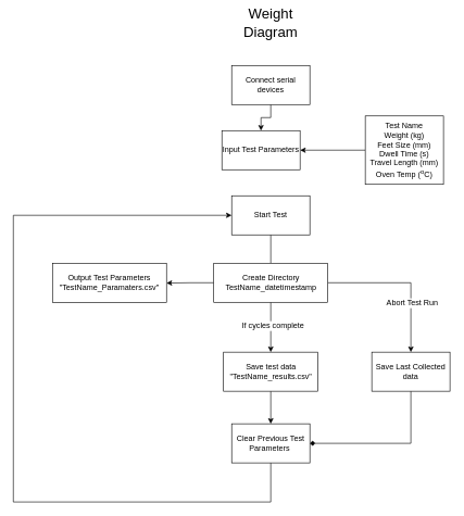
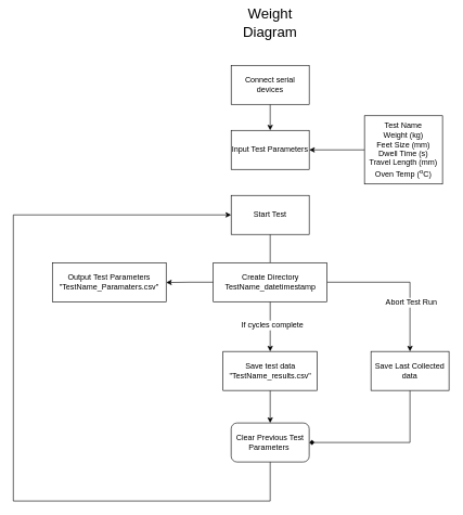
  <mxCell id="0" />
  <mxCell id="1" parent="0" />
  <mxCell id="2" value="" style="edgeStyle=orthogonalEdgeStyle;rounded=0;orthogonalLoop=1;jettySize=auto;html=1;" edge="1" parent="1" source="3" target="4"><mxGeometry relative="1" as="geometry" /></mxCell>
  <mxCell id="3" value="Connect serial devices" style="rounded=0;whiteSpace=wrap;html=1;" vertex="1" parent="1"><mxGeometry x="355" y="100" width="120" height="60" as="geometry" /></mxCell>
- <mxCell id="4" value="Input Test Parameters" style="rounded=0;whiteSpace=wrap;html=1;" vertex="1" parent="1"><mxGeometry x="340" y="200" width="120" height="60" as="geometry" /></mxCell>
+ <mxCell id="4" value="Input Test Parameters" style="rounded=0;whiteSpace=wrap;html=1;" vertex="1" parent="1"><mxGeometry x="355" y="200" width="120" height="60" as="geometry" /></mxCell>
  <mxCell id="5" value="" style="edgeStyle=orthogonalEdgeStyle;rounded=0;orthogonalLoop=1;jettySize=auto;html=1;endArrow=none;" edge="1" parent="1" source="6" target="11"><mxGeometry relative="1" as="geometry" /></mxCell>
  <mxCell id="6" value="Start Test" style="whiteSpace=wrap;html=1;rounded=0;" vertex="1" parent="1"><mxGeometry x="355" y="300" width="120" height="60" as="geometry" /></mxCell>
  <mxCell id="7" value="" style="edgeStyle=orthogonalEdgeStyle;rounded=0;orthogonalLoop=1;jettySize=auto;html=1;" edge="1" parent="1" source="11" target="12"><mxGeometry relative="1" as="geometry" /></mxCell>
  <mxCell id="8" value="" style="edgeStyle=orthogonalEdgeStyle;rounded=0;orthogonalLoop=1;jettySize=auto;html=1;" edge="1" parent="1" source="11" target="14"><mxGeometry relative="1" as="geometry" /></mxCell>
  <mxCell id="9" value="" style="edgeStyle=orthogonalEdgeStyle;rounded=0;orthogonalLoop=1;jettySize=auto;html=1;fontSize=12;" edge="1" parent="1" source="11" target="17"><mxGeometry relative="1" as="geometry" /></mxCell>
  <mxCell id="10" value="Abort Test Run" style="edgeLabel;html=1;align=center;verticalAlign=middle;resizable=0;points=[];fontSize=12;" vertex="1" connectable="0" parent="9"><mxGeometry x="0.35" y="1" relative="1" as="geometry"><mxPoint as="offset" /></mxGeometry></mxCell>
  <mxCell id="11" value="Create Directory&lt;br&gt;TestName_datetimestamp" style="whiteSpace=wrap;html=1;rounded=0;" vertex="1" parent="1"><mxGeometry x="327.5" y="403.5" width="175" height="60" as="geometry" /></mxCell>
  <mxCell id="12" value="Output Test Parameters&lt;br&gt;&quot;TestName_Paramaters.csv&quot;" style="whiteSpace=wrap;html=1;rounded=0;" vertex="1" parent="1"><mxGeometry x="80" y="404" width="175" height="60" as="geometry" /></mxCell>
  <mxCell id="13" value="" style="edgeStyle=orthogonalEdgeStyle;rounded=0;orthogonalLoop=1;jettySize=auto;html=1;fontSize=12;" edge="1" parent="1" source="14" target="19"><mxGeometry relative="1" as="geometry" /></mxCell>
  <mxCell id="14" value="Save test data&lt;br&gt;&quot;TestName_results.csv&quot;" style="whiteSpace=wrap;html=1;rounded=0;" vertex="1" parent="1"><mxGeometry x="342.5" y="540" width="145" height="60" as="geometry" /></mxCell>
  <mxCell id="15" value="If cycles complete&amp;nbsp;" style="text;html=1;align=center;verticalAlign=middle;resizable=0;points=[];autosize=1;strokeColor=none;fillColor=none;labelBackgroundColor=default;" vertex="1" parent="1"><mxGeometry x="365" y="490" width="110" height="20" as="geometry" /></mxCell>
  <mxCell id="16" style="edgeStyle=orthogonalEdgeStyle;rounded=0;orthogonalLoop=1;jettySize=auto;html=1;entryX=1;entryY=0.5;entryDx=0;entryDy=0;fontSize=12;endArrow=diamond;" edge="1" parent="1" source="17" target="19"><mxGeometry relative="1" as="geometry"><Array as="points"><mxPoint x="630" y="680" /></Array></mxGeometry></mxCell>
  <mxCell id="17" value="Save Last Collected data" style="whiteSpace=wrap;html=1;rounded=0;" vertex="1" parent="1"><mxGeometry x="570" y="540" width="120" height="60" as="geometry" /></mxCell>
  <mxCell id="18" style="edgeStyle=orthogonalEdgeStyle;rounded=0;orthogonalLoop=1;jettySize=auto;html=1;fontSize=12;entryX=0;entryY=0.5;entryDx=0;entryDy=0;" edge="1" parent="1" source="19" target="6"><mxGeometry relative="1" as="geometry"><mxPoint x="20" y="500" as="targetPoint" /><Array as="points"><mxPoint x="415" y="770" /><mxPoint x="20" y="770" /><mxPoint x="20" y="330" /></Array></mxGeometry></mxCell>
- <mxCell id="19" value="Clear Previous Test Parameters&amp;nbsp;" style="whiteSpace=wrap;html=1;rounded=0;" vertex="1" parent="1"><mxGeometry x="355" y="650" width="120" height="60" as="geometry" /></mxCell>
+ <mxCell id="19" value="Clear Previous Test Parameters&amp;nbsp;" style="whiteSpace=wrap;html=1;rounded=1;" vertex="1" parent="1"><mxGeometry x="355" y="650" width="120" height="60" as="geometry" /></mxCell>
  <mxCell id="20" style="edgeStyle=orthogonalEdgeStyle;rounded=0;orthogonalLoop=1;jettySize=auto;html=1;entryX=1;entryY=0.5;entryDx=0;entryDy=0;fontSize=12;" edge="1" parent="1" source="21" target="4"><mxGeometry relative="1" as="geometry" /></mxCell>
  <mxCell id="21" value="Test Name&lt;br&gt;Weight (kg)&lt;br&gt;Feet Size (mm)&lt;br&gt;Dwell Time (s)&lt;br&gt;Travel Length (mm)&lt;br&gt;Oven Temp (&lt;sup&gt;o&lt;/sup&gt;C)" style="rounded=0;whiteSpace=wrap;html=1;labelBackgroundColor=default;fontSize=12;" vertex="1" parent="1"><mxGeometry x="560" y="177.5" width="120" height="105" as="geometry" /></mxCell>
  <mxCell id="22" value="Weight Diagram" style="text;html=1;strokeColor=none;fillColor=none;align=center;verticalAlign=middle;whiteSpace=wrap;rounded=0;labelBackgroundColor=default;fontSize=22;" vertex="1" parent="1"><mxGeometry x="385" y="20" width="60" height="30" as="geometry" /></mxCell>
